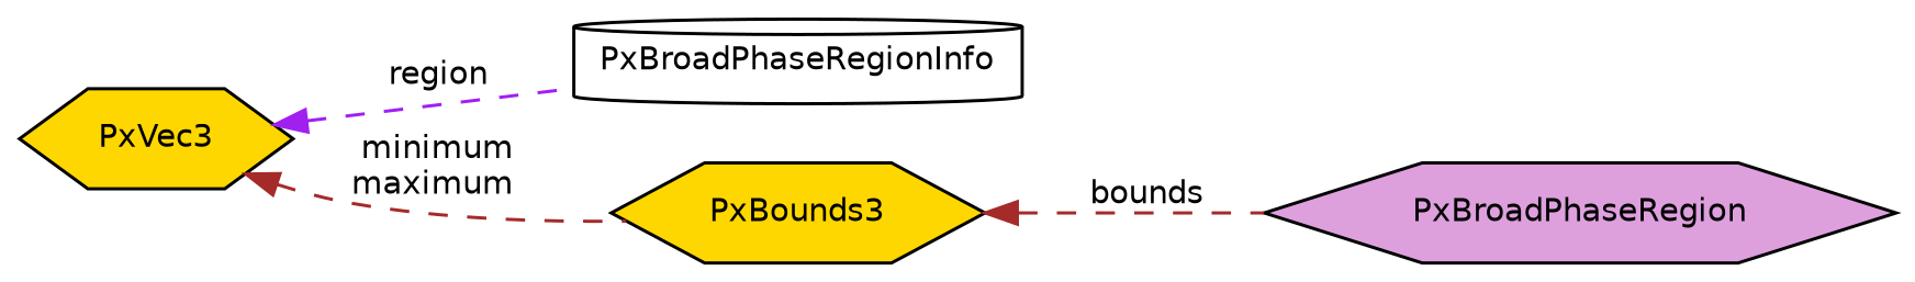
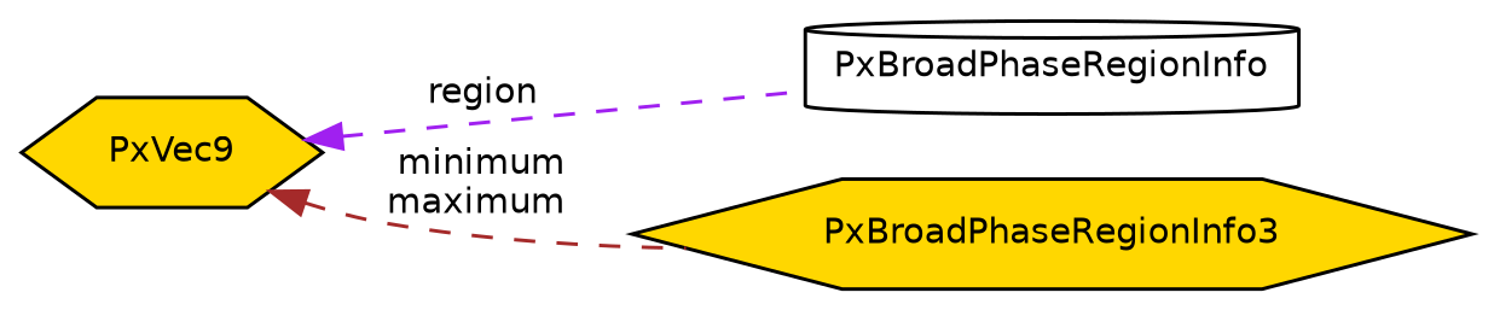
  digraph {
    rankdir=LR
    node [color=black fillcolor=gold fontname=Helvetica fontsize=10 shape=hexagon style=filled]
    edge [color=brown dir=back fontname=Helvetica fontsize=10 labelfontname=Helvetica labelfontsize=10 style=dashed]
    n1 [fillcolor=white fontcolor=black height=0.2 label=PxBroadPhaseRegionInfo shape=cylinder width=0.4]
-   n2 [fillcolor=plum height=0.2 label=PxBroadPhaseRegion width=0.4]
-   n3 [height=0.2 label=PxBounds3 width=0.4]
-   n4 [height=0.2 label=PxVec3 width=0.4]
-   n3 -> n2 [label=" bounds"]
+   n3 [height=0.2 label=PxBroadPhaseRegionInfo3 width=0.4]
+   n4 [height=0.2 label=PxVec9 width=0.4]
    n4 -> n1 [color=purple label=" region"]
    n4 -> n3 [label=" minimum\nmaximum"]
  }
